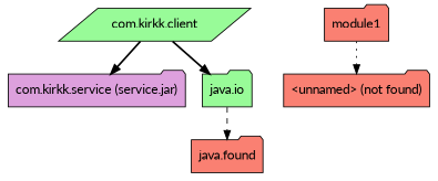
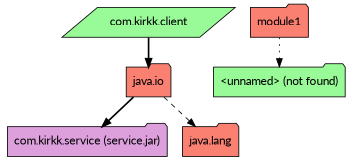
  digraph {
    fontname=Lato
    node [fillcolor=palegreen fontname=Lato shape=folder style=filled]
    edge [fontname=Lato style=bold]
    "com.kirkk.client" [shape=parallelogram]
    "com.kirkk.service (service.jar)" [fillcolor=plum]
-   "java.io"
-   "java.lang" [fillcolor=salmon label="java.found"]
-   "<unnamed> (not found)" [fillcolor=salmon]
+   "java.io" [fillcolor=salmon]
+   "java.lang" [fillcolor=salmon]
+   "<unnamed> (not found)"
    module1 [fillcolor=salmon]
-   "com.kirkk.client" -> "com.kirkk.service (service.jar)"
+   "java.io" -> "com.kirkk.service (service.jar)"
    "com.kirkk.client" -> "java.io"
    "java.io" -> "java.lang" [style=dashed]
    module1 -> "<unnamed> (not found)" [style=dotted]
  }
